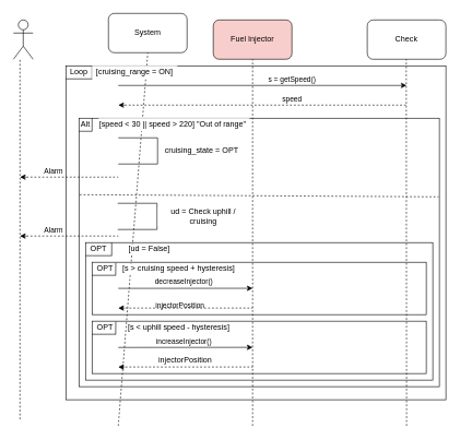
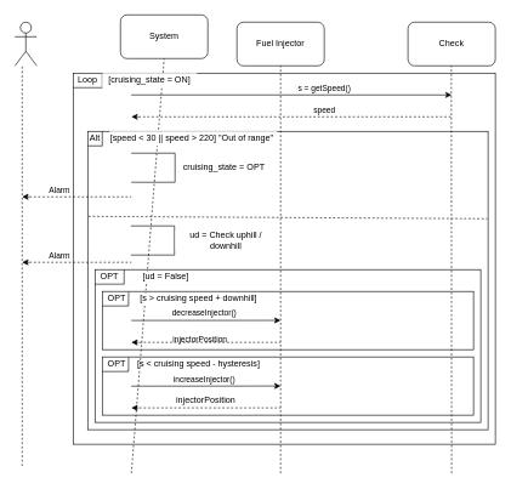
  <mxCell id="0" />
  <mxCell id="1" parent="0" />
  <mxCell id="2" value="" style="rounded=0;whiteSpace=wrap;html=1;glass=0;shadow=0;sketch=0;fillColor=none;labelBackgroundColor=none;" parent="1" vertex="1"><mxGeometry x="100" y="100" width="580" height="510" as="geometry" /></mxCell>
  <mxCell id="3" value="" style="rounded=0;whiteSpace=wrap;html=1;shadow=0;glass=0;labelBackgroundColor=#ffffff;sketch=0;fillColor=none;" parent="1" vertex="1"><mxGeometry x="120" y="180" width="550" height="410" as="geometry" /></mxCell>
  <mxCell id="4" value="" style="rounded=0;whiteSpace=wrap;html=1;shadow=0;glass=0;labelBackgroundColor=#ffffff;sketch=0;fillColor=none;" parent="1" vertex="1"><mxGeometry x="130" y="370" width="530" height="210" as="geometry" /></mxCell>
  <mxCell id="5" value="" style="rounded=0;whiteSpace=wrap;html=1;shadow=0;glass=0;labelBackgroundColor=#ffffff;sketch=0;fillColor=none;" parent="1" vertex="1"><mxGeometry x="140" y="490" width="510" height="80" as="geometry" /></mxCell>
  <mxCell id="6" value="" style="rounded=0;whiteSpace=wrap;html=1;shadow=0;glass=0;labelBackgroundColor=#ffffff;sketch=0;fillColor=none;" parent="1" vertex="1"><mxGeometry x="140" y="400" width="510" height="80" as="geometry" /></mxCell>
  <mxCell id="7" value="" style="shape=umlActor;verticalLabelPosition=bottom;verticalAlign=top;html=1;outlineConnect=0;align=center;" parent="1" vertex="1"><mxGeometry x="20" y="30" width="30" height="60" as="geometry" /></mxCell>
  <mxCell id="8" value="" style="endArrow=none;dashed=1;html=1;" parent="1" edge="1"><mxGeometry width="50" height="50" relative="1" as="geometry"><mxPoint x="30" y="640" as="sourcePoint" /><mxPoint x="30" y="90" as="targetPoint" /></mxGeometry></mxCell>
  <mxCell id="9" value="System" style="rounded=1;whiteSpace=wrap;html=1;" parent="1" vertex="1"><mxGeometry x="165" y="20" width="120" height="60" as="geometry" /></mxCell>
- <mxCell id="10" value="Fuel Injector" style="rounded=1;whiteSpace=wrap;html=1;fillColor=#f8cecc;" parent="1" vertex="1"><mxGeometry x="325" y="30" width="120" height="60" as="geometry" /></mxCell>
+ <mxCell id="10" value="Fuel Injector" style="rounded=1;whiteSpace=wrap;html=1;" parent="1" vertex="1"><mxGeometry x="325" y="30" width="120" height="60" as="geometry" /></mxCell>
  <mxCell id="11" value="Check" style="rounded=1;whiteSpace=wrap;html=1;" parent="1" vertex="1"><mxGeometry x="560" y="30" width="120" height="60" as="geometry" /></mxCell>
  <mxCell id="12" value="" style="endArrow=none;dashed=1;html=1;entryX=0.5;entryY=1;entryDx=0;entryDy=0;" parent="1" target="9" edge="1"><mxGeometry width="50" height="50" relative="1" as="geometry"><mxPoint x="180" y="650" as="sourcePoint" /><mxPoint x="410" y="200" as="targetPoint" /></mxGeometry></mxCell>
  <mxCell id="13" value="" style="endArrow=none;dashed=1;html=1;entryX=0.5;entryY=1;entryDx=0;entryDy=0;" parent="1" edge="1"><mxGeometry width="50" height="50" relative="1" as="geometry"><mxPoint x="385" y="650" as="sourcePoint" /><mxPoint x="385" y="90" as="targetPoint" /></mxGeometry></mxCell>
  <mxCell id="14" value="" style="endArrow=none;dashed=1;html=1;entryX=0.5;entryY=1;entryDx=0;entryDy=0;" parent="1" edge="1"><mxGeometry width="50" height="50" relative="1" as="geometry"><mxPoint x="620" y="650" as="sourcePoint" /><mxPoint x="619.5" y="90" as="targetPoint" /></mxGeometry></mxCell>
  <mxCell id="15" value="" style="endArrow=classic;html=1;" parent="1" edge="1"><mxGeometry width="50" height="50" relative="1" as="geometry"><mxPoint x="180" y="130" as="sourcePoint" /><mxPoint x="620" y="130" as="targetPoint" /></mxGeometry></mxCell>
  <mxCell id="16" value="s = getSpeed()" style="edgeLabel;html=1;align=center;verticalAlign=middle;resizable=0;points=[];" parent="15" vertex="1" connectable="0"><mxGeometry x="0.17" y="-1" relative="1" as="geometry"><mxPoint x="7.5" y="-11" as="offset" /></mxGeometry></mxCell>
  <mxCell id="17" value="" style="endArrow=none;dashed=1;html=1;" parent="1" edge="1"><mxGeometry width="50" height="50" relative="1" as="geometry"><mxPoint x="190" y="160" as="sourcePoint" /><mxPoint x="620" y="160" as="targetPoint" /></mxGeometry></mxCell>
  <mxCell id="18" value="speed" style="edgeLabel;html=1;align=center;verticalAlign=middle;resizable=0;points=[];" parent="17" vertex="1" connectable="0"><mxGeometry x="-0.149" y="-1" relative="1" as="geometry"><mxPoint x="71.67" y="-11" as="offset" /></mxGeometry></mxCell>
  <mxCell id="19" value="" style="endArrow=classic;html=1;" parent="1" edge="1"><mxGeometry width="50" height="50" relative="1" as="geometry"><mxPoint x="190" y="160" as="sourcePoint" /><mxPoint x="180" y="160" as="targetPoint" /></mxGeometry></mxCell>
  <mxCell id="20" value="" style="endArrow=none;html=1;" parent="1" edge="1"><mxGeometry width="50" height="50" relative="1" as="geometry"><mxPoint x="180" y="210" as="sourcePoint" /><mxPoint x="240" y="210" as="targetPoint" /></mxGeometry></mxCell>
  <mxCell id="21" value="" style="endArrow=none;html=1;" parent="1" edge="1"><mxGeometry width="50" height="50" relative="1" as="geometry"><mxPoint x="240" y="250" as="sourcePoint" /><mxPoint x="240" y="210" as="targetPoint" /></mxGeometry></mxCell>
  <mxCell id="22" value="" style="endArrow=none;html=1;" parent="1" edge="1"><mxGeometry width="50" height="50" relative="1" as="geometry"><mxPoint x="180" y="250" as="sourcePoint" /><mxPoint x="240" y="250" as="targetPoint" /></mxGeometry></mxCell>
  <mxCell id="23" value="" style="endArrow=none;dashed=1;html=1;" parent="1" edge="1"><mxGeometry width="50" height="50" relative="1" as="geometry"><mxPoint x="40" y="270" as="sourcePoint" /><mxPoint x="180" y="270" as="targetPoint" /></mxGeometry></mxCell>
  <mxCell id="24" value="Alarm" style="edgeLabel;html=1;align=center;verticalAlign=middle;resizable=0;points=[];labelBackgroundColor=#ffffff;" parent="23" vertex="1" connectable="0"><mxGeometry x="-0.149" y="-1" relative="1" as="geometry"><mxPoint x="-19.31" y="-11" as="offset" /></mxGeometry></mxCell>
  <mxCell id="25" value="" style="endArrow=classic;html=1;" parent="1" edge="1"><mxGeometry width="50" height="50" relative="1" as="geometry"><mxPoint x="40" y="270" as="sourcePoint" /><mxPoint x="30" y="270" as="targetPoint" /></mxGeometry></mxCell>
  <mxCell id="26" value="" style="endArrow=none;dashed=1;html=1;entryX=0.998;entryY=0.293;entryDx=0;entryDy=0;entryPerimeter=0;exitX=0.002;exitY=0.285;exitDx=0;exitDy=0;exitPerimeter=0;" parent="1" source="3" target="3" edge="1"><mxGeometry width="50" height="50" relative="1" as="geometry"><mxPoint x="150" y="290" as="sourcePoint" /><mxPoint x="640" y="290" as="targetPoint" /></mxGeometry></mxCell>
  <mxCell id="27" value="" style="endArrow=none;html=1;" parent="1" edge="1"><mxGeometry width="50" height="50" relative="1" as="geometry"><mxPoint x="179.17" y="310" as="sourcePoint" /><mxPoint x="239.17" y="310" as="targetPoint" /></mxGeometry></mxCell>
  <mxCell id="28" value="" style="endArrow=none;html=1;" parent="1" edge="1"><mxGeometry width="50" height="50" relative="1" as="geometry"><mxPoint x="239.17" y="350" as="sourcePoint" /><mxPoint x="239.17" y="310" as="targetPoint" /></mxGeometry></mxCell>
  <mxCell id="29" value="" style="endArrow=none;html=1;" parent="1" edge="1"><mxGeometry width="50" height="50" relative="1" as="geometry"><mxPoint x="179.17" y="350" as="sourcePoint" /><mxPoint x="239.17" y="350" as="targetPoint" /></mxGeometry></mxCell>
  <mxCell id="30" value="" style="endArrow=none;dashed=1;html=1;" parent="1" edge="1"><mxGeometry width="50" height="50" relative="1" as="geometry"><mxPoint x="40" y="360" as="sourcePoint" /><mxPoint x="180" y="360" as="targetPoint" /></mxGeometry></mxCell>
  <mxCell id="31" value="Alarm" style="edgeLabel;html=1;align=center;verticalAlign=middle;resizable=0;points=[];" parent="30" vertex="1" connectable="0"><mxGeometry x="-0.149" y="-1" relative="1" as="geometry"><mxPoint x="-19.31" y="-11" as="offset" /></mxGeometry></mxCell>
  <mxCell id="32" value="" style="endArrow=classic;html=1;" parent="1" edge="1"><mxGeometry width="50" height="50" relative="1" as="geometry"><mxPoint x="40" y="360" as="sourcePoint" /><mxPoint x="30" y="360" as="targetPoint" /></mxGeometry></mxCell>
  <mxCell id="33" value="Loop" style="text;html=1;strokeColor=none;fillColor=none;align=center;verticalAlign=middle;whiteSpace=wrap;rounded=0;shadow=0;glass=0;sketch=0;" parent="1" vertex="1"><mxGeometry x="100" y="100" width="40" height="20" as="geometry" /></mxCell>
  <mxCell id="34" value="" style="endArrow=none;html=1;" parent="1" edge="1"><mxGeometry width="50" height="50" relative="1" as="geometry"><mxPoint x="180" y="130" as="sourcePoint" /><mxPoint x="180" y="130" as="targetPoint" /></mxGeometry></mxCell>
  <mxCell id="35" value="" style="endArrow=none;html=1;exitX=0;exitY=1;exitDx=0;exitDy=0;" parent="1" source="33" edge="1"><mxGeometry width="50" height="50" relative="1" as="geometry"><mxPoint x="160" y="160" as="sourcePoint" /><mxPoint x="140" y="120" as="targetPoint" /></mxGeometry></mxCell>
  <mxCell id="36" value="" style="endArrow=none;html=1;entryX=1;entryY=0;entryDx=0;entryDy=0;exitX=1;exitY=1;exitDx=0;exitDy=0;" parent="1" source="33" target="33" edge="1"><mxGeometry width="50" height="50" relative="1" as="geometry"><mxPoint x="160" y="120" as="sourcePoint" /><mxPoint x="210" y="110" as="targetPoint" /></mxGeometry></mxCell>
- <mxCell id="37" value="[cruising_range = ON]" style="text;html=1;strokeColor=none;align=center;verticalAlign=middle;whiteSpace=wrap;rounded=0;shadow=0;glass=0;sketch=0;labelBackgroundColor=none;fillColor=#ffffff;" parent="1" vertex="1"><mxGeometry x="140" y="100" width="130" height="20" as="geometry" /></mxCell>
+ <mxCell id="37" value="[cruising_state = ON]" style="text;html=1;strokeColor=none;align=center;verticalAlign=middle;whiteSpace=wrap;rounded=0;shadow=0;glass=0;sketch=0;labelBackgroundColor=none;fillColor=#ffffff;" parent="1" vertex="1"><mxGeometry x="140" y="100" width="130" height="20" as="geometry" /></mxCell>
  <mxCell id="38" value="Alt" style="text;html=1;strokeColor=none;fillColor=none;align=center;verticalAlign=middle;whiteSpace=wrap;rounded=0;shadow=0;glass=0;labelBackgroundColor=#ffffff;sketch=0;" parent="1" vertex="1"><mxGeometry x="110" y="180" width="40" height="20" as="geometry" /></mxCell>
  <mxCell id="39" value="" style="endArrow=none;html=1;" parent="1" edge="1"><mxGeometry width="50" height="50" relative="1" as="geometry"><mxPoint x="120" y="200" as="sourcePoint" /><mxPoint x="140" y="200" as="targetPoint" /></mxGeometry></mxCell>
  <mxCell id="40" value="" style="endArrow=none;html=1;entryX=0.75;entryY=0;entryDx=0;entryDy=0;exitX=0.75;exitY=1;exitDx=0;exitDy=0;" parent="1" source="38" target="38" edge="1"><mxGeometry width="50" height="50" relative="1" as="geometry"><mxPoint x="150" y="200" as="sourcePoint" /><mxPoint x="230" y="190" as="targetPoint" /></mxGeometry></mxCell>
  <mxCell id="41" value="[speed &amp;lt; 30 || speed &amp;gt; 220] &quot;Out of range&quot;&amp;nbsp;" style="text;html=1;strokeColor=none;align=center;verticalAlign=middle;whiteSpace=wrap;rounded=0;shadow=0;glass=0;labelBackgroundColor=#ffffff;sketch=0;fillColor=#ffffff;" parent="1" vertex="1"><mxGeometry x="150" y="180" width="230" height="20" as="geometry" /></mxCell>
  <mxCell id="42" value="cruising_state = OPT" style="text;html=1;strokeColor=none;fillColor=none;align=center;verticalAlign=middle;whiteSpace=wrap;rounded=0;shadow=0;glass=0;labelBackgroundColor=#ffffff;sketch=0;" parent="1" vertex="1"><mxGeometry x="240" y="220" width="135" height="20" as="geometry" /></mxCell>
- <mxCell id="43" value="ud = Check uphill / cruising" style="text;html=1;strokeColor=none;fillColor=none;align=center;verticalAlign=middle;whiteSpace=wrap;rounded=0;shadow=0;glass=0;labelBackgroundColor=#ffffff;sketch=0;" parent="1" vertex="1"><mxGeometry x="240" y="310" width="140" height="40" as="geometry" /></mxCell>
+ <mxCell id="43" value="ud = Check uphill / downhill" style="text;html=1;strokeColor=none;fillColor=none;align=center;verticalAlign=middle;whiteSpace=wrap;rounded=0;shadow=0;glass=0;labelBackgroundColor=#ffffff;sketch=0;" parent="1" vertex="1"><mxGeometry x="240" y="310" width="140" height="40" as="geometry" /></mxCell>
  <mxCell id="44" value="OPT" style="text;html=1;strokeColor=none;fillColor=none;align=center;verticalAlign=middle;whiteSpace=wrap;rounded=0;shadow=0;glass=0;labelBackgroundColor=#ffffff;sketch=0;" parent="1" vertex="1"><mxGeometry x="130" y="370" width="40" height="20" as="geometry" /></mxCell>
  <mxCell id="45" value="" style="endArrow=none;html=1;entryX=1;entryY=1;entryDx=0;entryDy=0;exitX=0;exitY=1;exitDx=0;exitDy=0;" parent="1" source="44" target="44" edge="1"><mxGeometry width="50" height="50" relative="1" as="geometry"><mxPoint x="280" y="390" as="sourcePoint" /><mxPoint x="330" y="340" as="targetPoint" /><Array as="points"><mxPoint x="150" y="390" /></Array></mxGeometry></mxCell>
  <mxCell id="46" value="" style="endArrow=none;html=1;entryX=1;entryY=0;entryDx=0;entryDy=0;exitX=1;exitY=1;exitDx=0;exitDy=0;" parent="1" source="44" target="44" edge="1"><mxGeometry width="50" height="50" relative="1" as="geometry"><mxPoint x="180" y="390" as="sourcePoint" /><mxPoint x="330" y="340" as="targetPoint" /></mxGeometry></mxCell>
  <mxCell id="47" value="[ud = False]" style="text;html=1;strokeColor=none;fillColor=none;align=center;verticalAlign=middle;whiteSpace=wrap;rounded=0;shadow=0;glass=0;labelBackgroundColor=#ffffff;sketch=0;" parent="1" vertex="1"><mxGeometry x="185" y="370" width="85" height="20" as="geometry" /></mxCell>
  <mxCell id="48" value="OPT" style="text;html=1;strokeColor=none;fillColor=none;align=center;verticalAlign=middle;whiteSpace=wrap;rounded=0;shadow=0;glass=0;labelBackgroundColor=#ffffff;sketch=0;" parent="1" vertex="1"><mxGeometry x="140" y="400" width="40" height="20" as="geometry" /></mxCell>
  <mxCell id="49" value="" style="endArrow=none;html=1;exitX=0;exitY=1;exitDx=0;exitDy=0;entryX=0.906;entryY=0.998;entryDx=0;entryDy=0;entryPerimeter=0;" parent="1" source="48" target="48" edge="1"><mxGeometry width="50" height="50" relative="1" as="geometry"><mxPoint x="230" y="440" as="sourcePoint" /><mxPoint x="280" y="390" as="targetPoint" /></mxGeometry></mxCell>
  <mxCell id="50" value="" style="endArrow=none;html=1;entryX=0.905;entryY=0.045;entryDx=0;entryDy=0;entryPerimeter=0;" parent="1" target="48" edge="1"><mxGeometry width="50" height="50" relative="1" as="geometry"><mxPoint x="176" y="420" as="sourcePoint" /><mxPoint x="230" y="400" as="targetPoint" /></mxGeometry></mxCell>
- <mxCell id="51" value="[s &amp;gt; cruising speed + hysteresis]" style="text;html=1;strokeColor=none;fillColor=none;align=center;verticalAlign=middle;whiteSpace=wrap;rounded=0;shadow=0;glass=0;labelBackgroundColor=#ffffff;sketch=0;" parent="1" vertex="1"><mxGeometry x="180" y="400" width="185" height="20" as="geometry" /></mxCell>
+ <mxCell id="51" value="[s &amp;gt; cruising speed + downhill]" style="text;html=1;strokeColor=none;fillColor=none;align=center;verticalAlign=middle;whiteSpace=wrap;rounded=0;shadow=0;glass=0;labelBackgroundColor=#ffffff;sketch=0;" parent="1" vertex="1"><mxGeometry x="180" y="400" width="185" height="20" as="geometry" /></mxCell>
  <mxCell id="52" value="" style="endArrow=classic;html=1;" parent="1" edge="1"><mxGeometry width="50" height="50" relative="1" as="geometry"><mxPoint x="180" y="439.92" as="sourcePoint" /><mxPoint x="385" y="439.8" as="targetPoint" /></mxGeometry></mxCell>
  <mxCell id="53" value="decreaseInjector()" style="edgeLabel;html=1;align=center;verticalAlign=middle;resizable=0;points=[];" parent="52" vertex="1" connectable="0"><mxGeometry x="0.349" relative="1" as="geometry"><mxPoint x="-38.4" y="-9.92" as="offset" /></mxGeometry></mxCell>
  <mxCell id="54" value="" style="endArrow=none;dashed=1;html=1;" parent="1" edge="1"><mxGeometry width="50" height="50" relative="1" as="geometry"><mxPoint x="185" y="470" as="sourcePoint" /><mxPoint x="385" y="470" as="targetPoint" /></mxGeometry></mxCell>
  <mxCell id="55" value="injectorPosition" style="edgeLabel;html=1;align=center;verticalAlign=middle;resizable=0;points=[];labelBackgroundColor=none;" parent="54" vertex="1" connectable="0"><mxGeometry x="-0.095" relative="1" as="geometry"><mxPoint x="-2.9" y="-5" as="offset" /></mxGeometry></mxCell>
  <mxCell id="56" value="" style="endArrow=classic;html=1;" parent="1" edge="1"><mxGeometry width="50" height="50" relative="1" as="geometry"><mxPoint x="190" y="470" as="sourcePoint" /><mxPoint x="180" y="470" as="targetPoint" /></mxGeometry></mxCell>
  <mxCell id="57" value="OPT" style="text;html=1;strokeColor=none;fillColor=none;align=center;verticalAlign=middle;whiteSpace=wrap;rounded=0;shadow=0;glass=0;labelBackgroundColor=#ffffff;sketch=0;" parent="1" vertex="1"><mxGeometry x="140" y="490" width="40" height="20" as="geometry" /></mxCell>
  <mxCell id="58" value="" style="endArrow=none;html=1;exitX=0;exitY=1;exitDx=0;exitDy=0;entryX=0.906;entryY=0.998;entryDx=0;entryDy=0;entryPerimeter=0;" parent="1" edge="1"><mxGeometry width="50" height="50" relative="1" as="geometry"><mxPoint x="140" y="510.04" as="sourcePoint" /><mxPoint x="176.24" y="510" as="targetPoint" /></mxGeometry></mxCell>
  <mxCell id="59" value="" style="endArrow=none;html=1;exitX=0.9;exitY=1.007;exitDx=0;exitDy=0;exitPerimeter=0;entryX=0.071;entryY=0.009;entryDx=0;entryDy=0;entryPerimeter=0;" parent="1" source="57" target="5" edge="1"><mxGeometry width="50" height="50" relative="1" as="geometry"><mxPoint x="180" y="540" as="sourcePoint" /><mxPoint x="230" y="490" as="targetPoint" /></mxGeometry></mxCell>
- <mxCell id="60" value="[s &amp;lt; uphill speed - hysteresis]" style="text;html=1;strokeColor=none;fillColor=none;align=center;verticalAlign=middle;whiteSpace=wrap;rounded=0;shadow=0;glass=0;labelBackgroundColor=none;sketch=0;" parent="1" vertex="1"><mxGeometry x="185" y="490" width="175" height="20" as="geometry" /></mxCell>
+ <mxCell id="60" value="[s &amp;lt; cruising speed - hysteresis]" style="text;html=1;strokeColor=none;fillColor=none;align=center;verticalAlign=middle;whiteSpace=wrap;rounded=0;shadow=0;glass=0;labelBackgroundColor=none;sketch=0;" parent="1" vertex="1"><mxGeometry x="185" y="490" width="175" height="20" as="geometry" /></mxCell>
  <mxCell id="61" value="" style="endArrow=classic;html=1;" parent="1" edge="1"><mxGeometry width="50" height="50" relative="1" as="geometry"><mxPoint x="180" y="530.17" as="sourcePoint" /><mxPoint x="385" y="530" as="targetPoint" /></mxGeometry></mxCell>
  <mxCell id="62" value="increaseInjector()" style="edgeLabel;html=1;align=center;verticalAlign=middle;resizable=0;points=[];" parent="61" vertex="1" connectable="0"><mxGeometry x="-0.205" relative="1" as="geometry"><mxPoint x="18.67" y="-9.93" as="offset" /></mxGeometry></mxCell>
  <mxCell id="63" value="" style="endArrow=none;dashed=1;html=1;" parent="1" edge="1"><mxGeometry width="50" height="50" relative="1" as="geometry"><mxPoint x="185" y="560" as="sourcePoint" /><mxPoint x="385" y="560" as="targetPoint" /></mxGeometry></mxCell>
  <mxCell id="64" value="" style="endArrow=classic;html=1;" parent="1" edge="1"><mxGeometry width="50" height="50" relative="1" as="geometry"><mxPoint x="190" y="560" as="sourcePoint" /><mxPoint x="180" y="560" as="targetPoint" /></mxGeometry></mxCell>
  <mxCell id="65" value="injectorPosition" style="text;html=1;strokeColor=none;fillColor=none;align=center;verticalAlign=middle;whiteSpace=wrap;rounded=0;shadow=0;glass=0;labelBackgroundColor=none;sketch=0;" parent="1" vertex="1"><mxGeometry x="230" y="540" width="105" height="20" as="geometry" /></mxCell>
